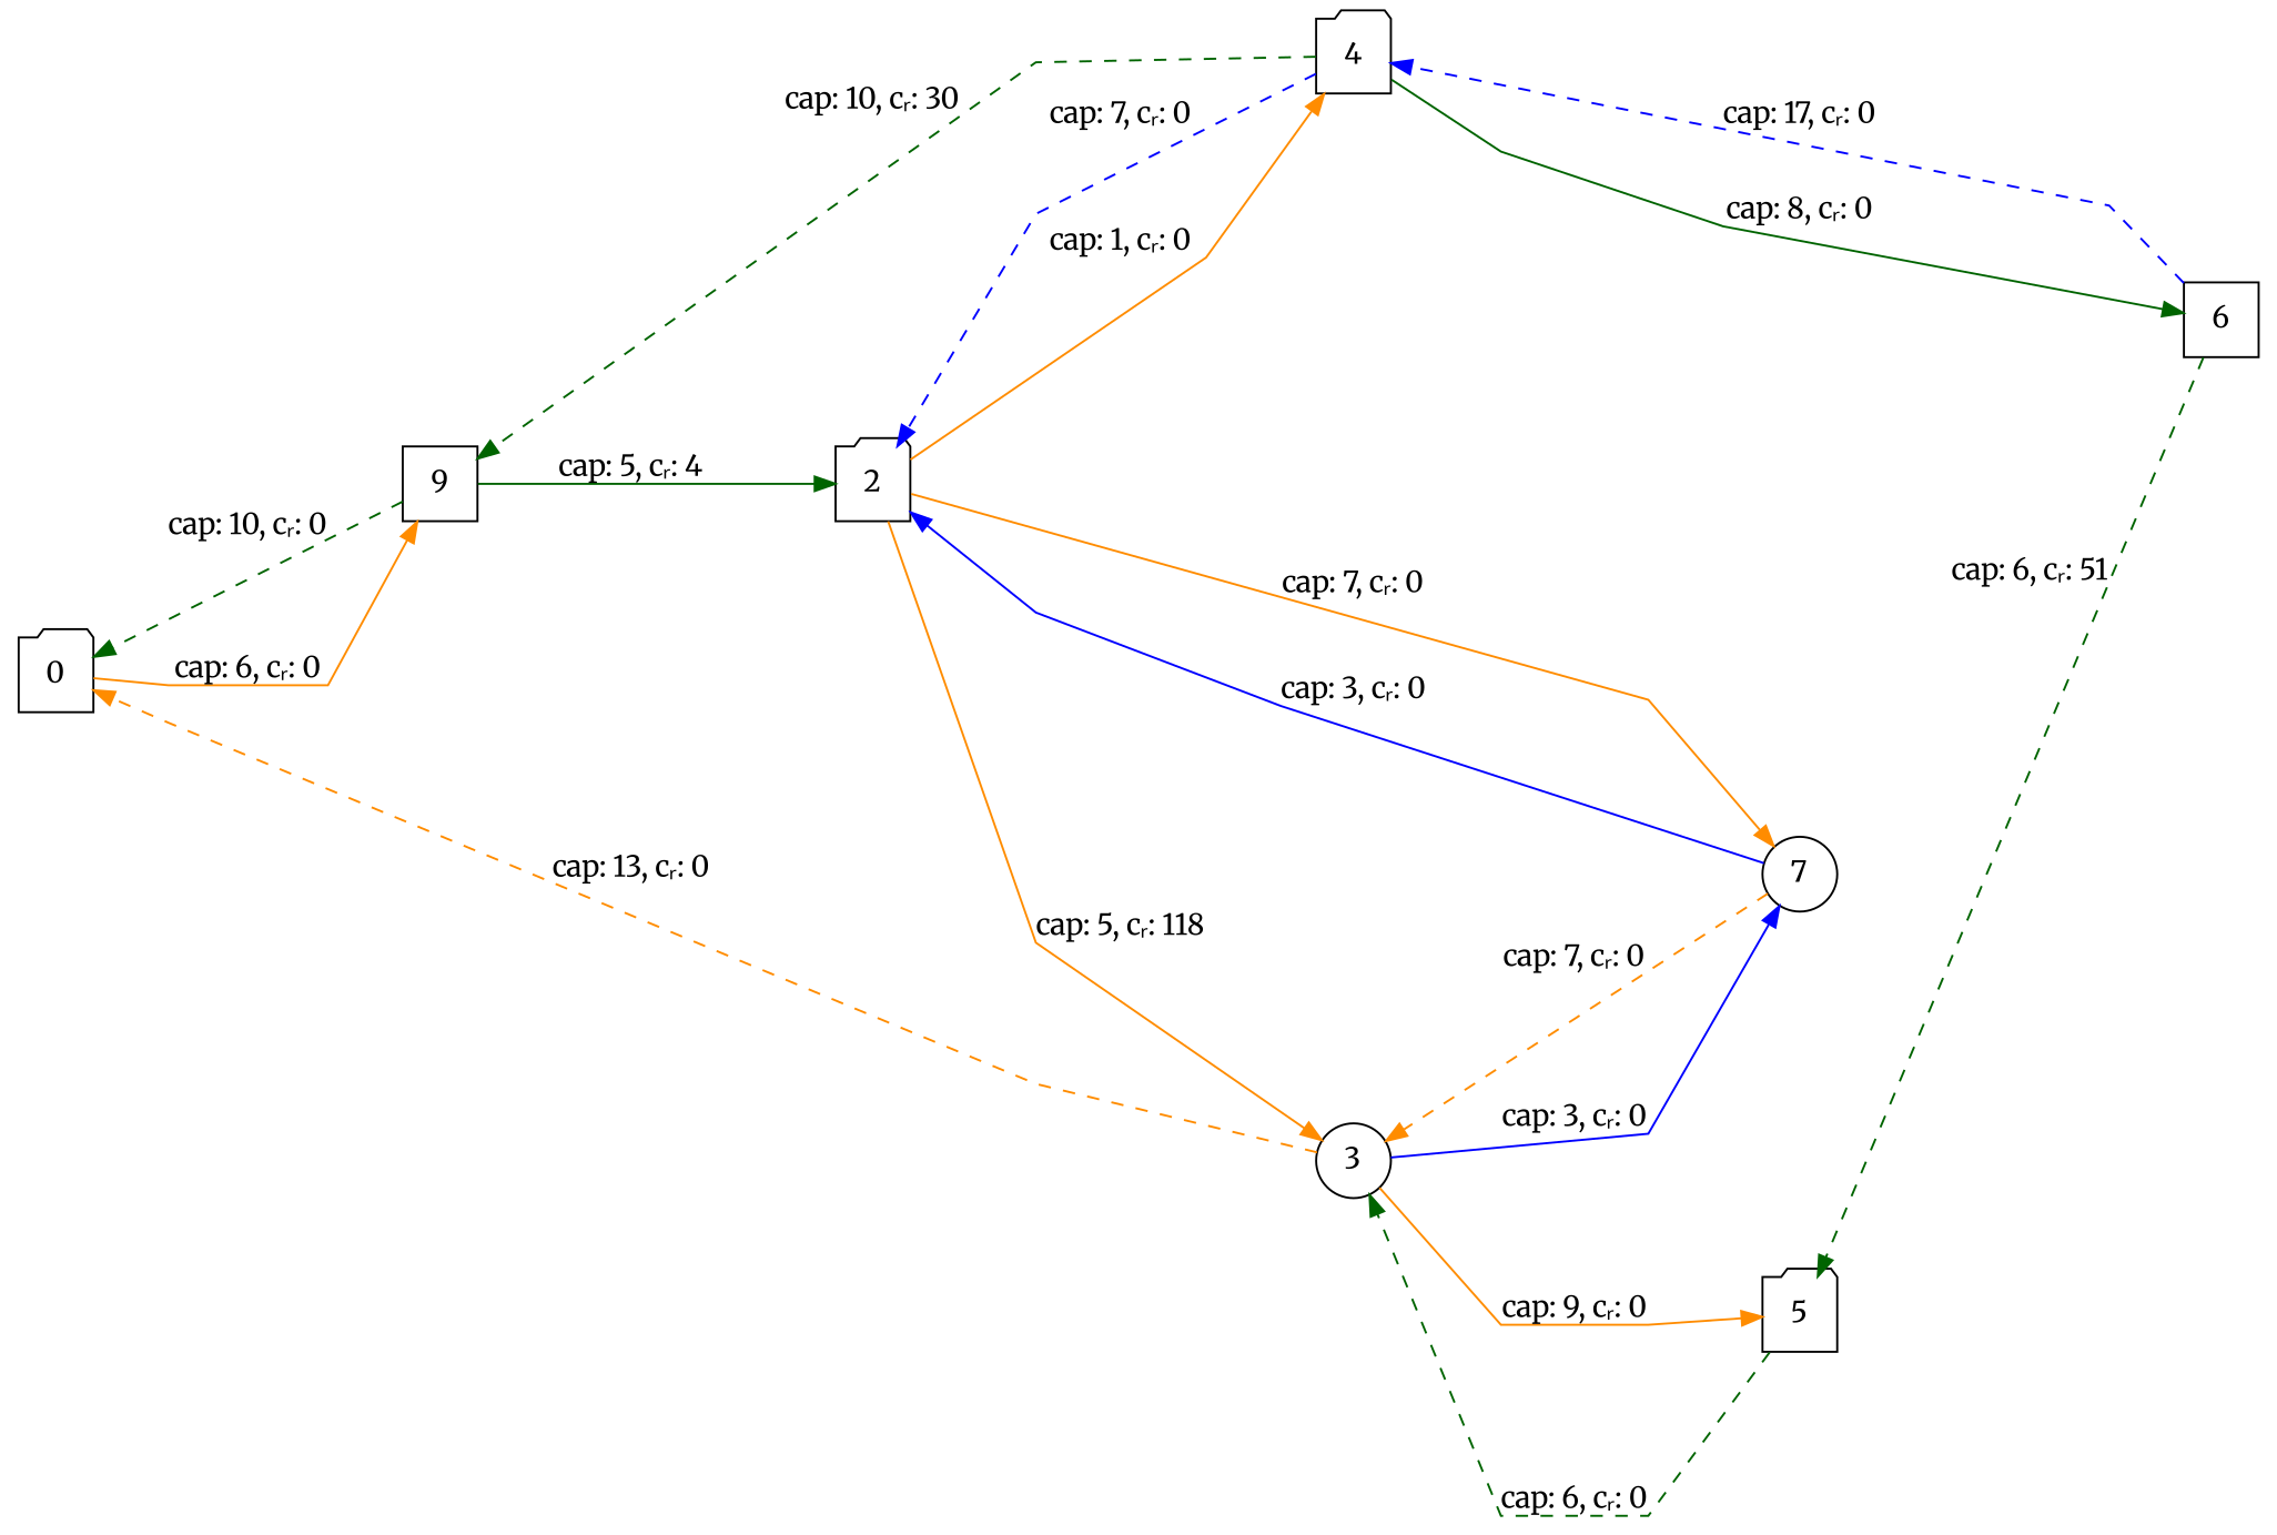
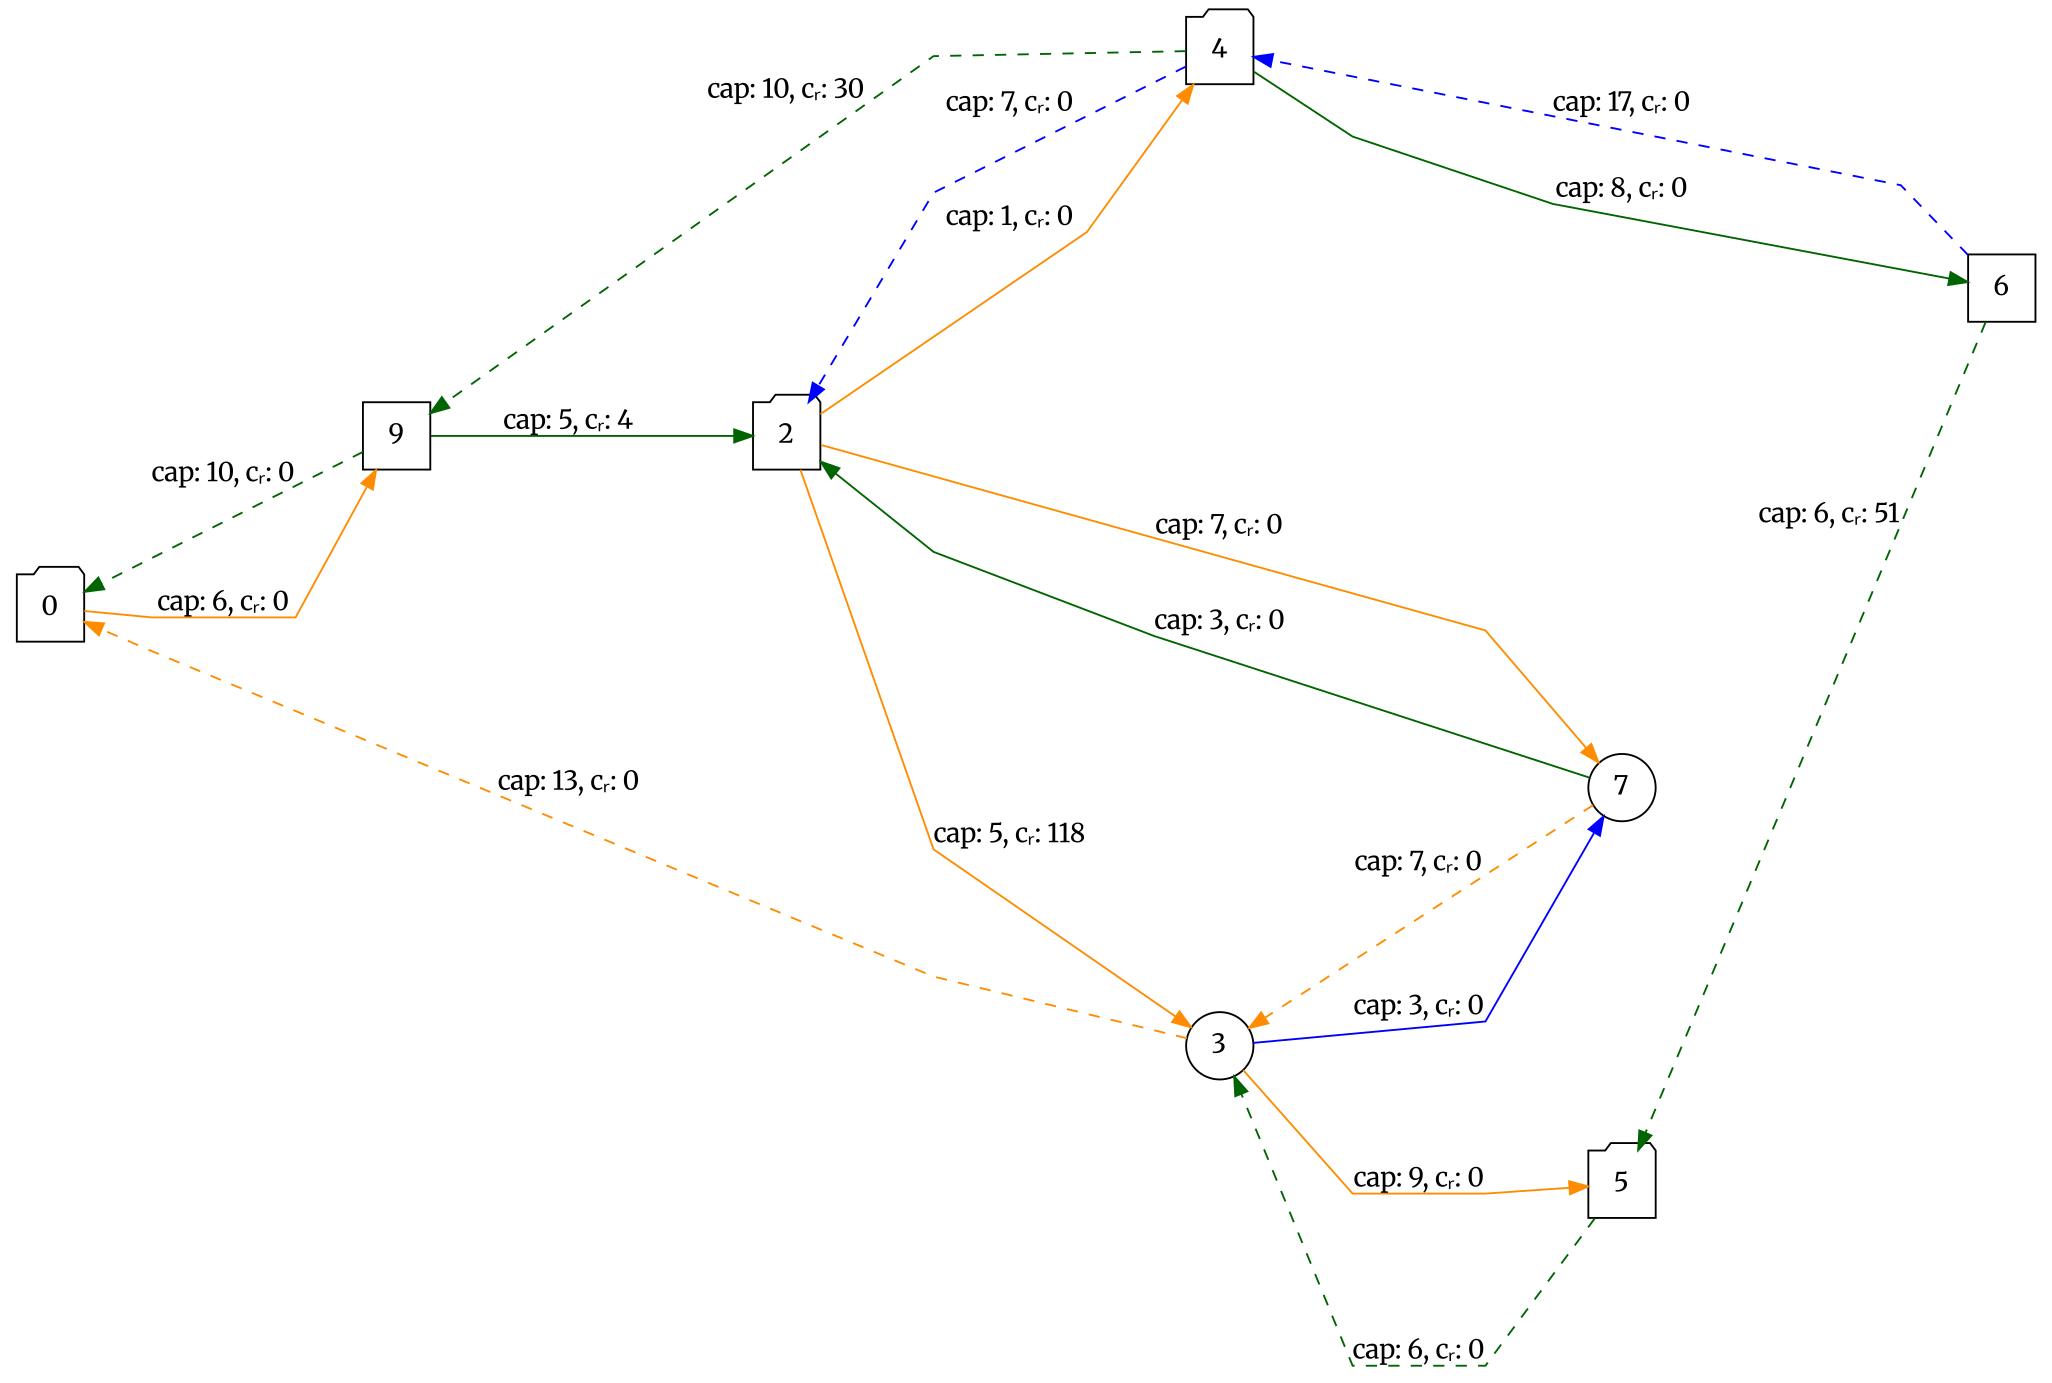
  digraph {
    fontname=Merriweather
    nodesep=1.0
    rankdir=LR
    ranksep=1.0
    splines=polyline
    node [fixedsize=true fontname=Merriweather shape=folder]
    edge [color=darkorange fontname=Merriweather]
    0 [height=0.5 width=0.5]
    6 [height=0.5 shape=box width=0.5]
    n3 [height=0.5 label=9 shape=box width=0.5]
    4 [height=0.5 width=0.5]
    5 [height=0.5 width=0.5]
    2 [height=0.5 width=0.5]
    3 [height=0.5 shape=circle width=0.5]
    7 [height=0.5 shape=circle width=0.5]
    subgraph sub_1 {
      rank=source
      0
    }
    subgraph sub_2 {
      rank=sink
      6
    }
    0 -> n3 [label="cap: 6, cᵣ: 0"]
    6 -> 4 [color=blue label="cap: 17, cᵣ: 0" style=dashed]
    6 -> 5 [color=darkgreen label="cap: 6, cᵣ: 51" style=dashed]
    n3 -> 0 [color=darkgreen label="cap: 10, cᵣ: 0" style=dashed]
    n3 -> 2 [color=darkgreen label="cap: 5, cᵣ: 4"]
    4 -> 6 [color=darkgreen label="cap: 8, cᵣ: 0"]
    4 -> n3 [color=darkgreen label="cap: 10, cᵣ: 30" style=dashed]
    4 -> 2 [color=blue label="cap: 7, cᵣ: 0" style=dashed]
    5 -> 3 [color=darkgreen label="cap: 6, cᵣ: 0" style=dashed]
    2 -> 4 [label="cap: 1, cᵣ: 0"]
    2 -> 3 [label="cap: 5, cᵣ: 118"]
    2 -> 7 [label="cap: 7, cᵣ: 0"]
    3 -> 0 [label="cap: 13, cᵣ: 0" style=dashed]
    3 -> 5 [label="cap: 9, cᵣ: 0"]
    3 -> 7 [color=blue label="cap: 3, cᵣ: 0"]
-   7 -> 2 [color=blue label="cap: 3, cᵣ: 0"]
+   7 -> 2 [color=darkgreen label="cap: 3, cᵣ: 0"]
    7 -> 3 [label="cap: 7, cᵣ: 0" style=dashed]
  }
